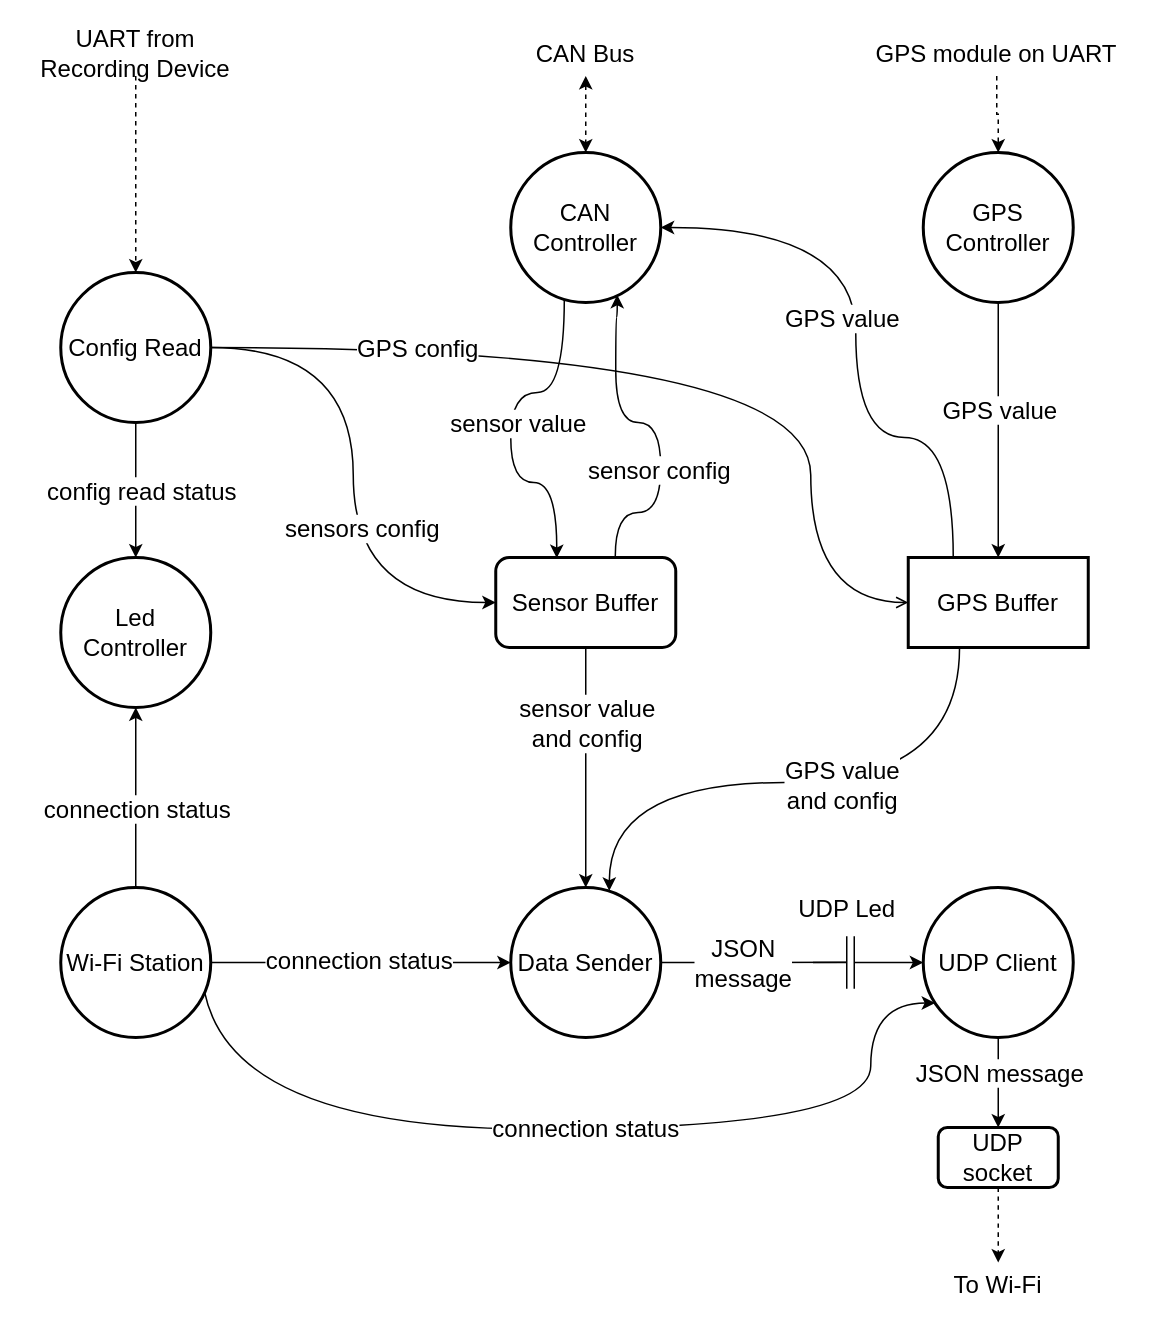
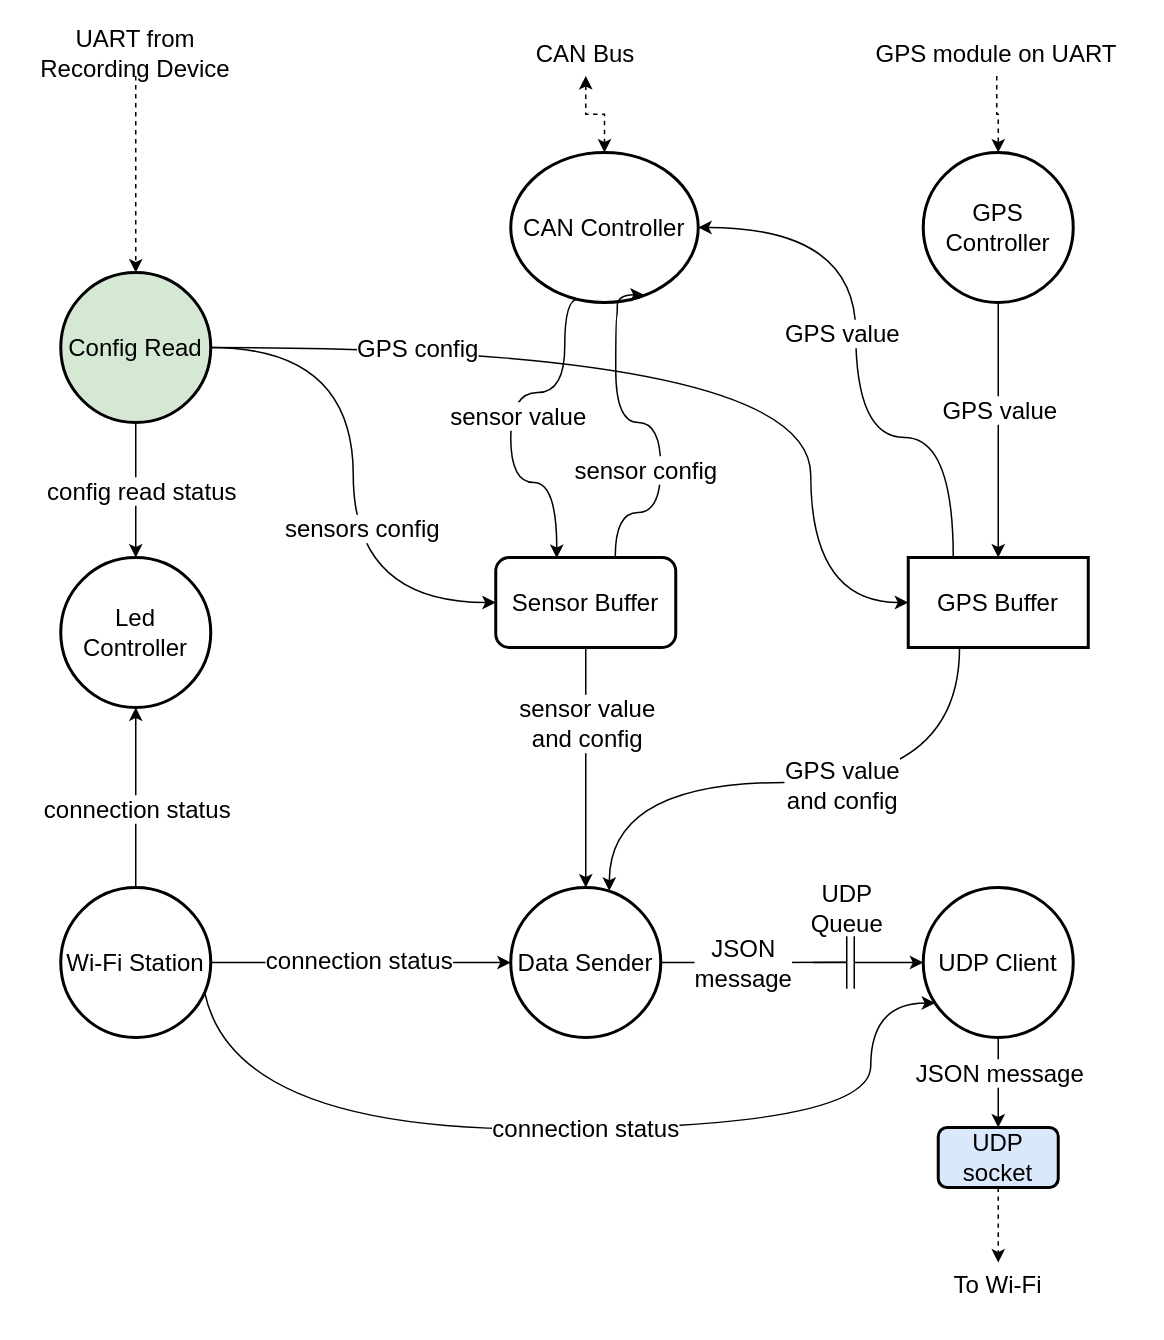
  <mxCell id="0" />
  <mxCell id="1" parent="0" />
  <mxCell id="2" style="edgeStyle=orthogonalEdgeStyle;curved=1;rounded=0;orthogonalLoop=1;jettySize=auto;html=1;exitX=0.357;exitY=0.979;exitDx=0;exitDy=0;fontSize=16;entryX=0.339;entryY=0.006;entryDx=0;entryDy=0;entryPerimeter=0;exitPerimeter=0;" parent="1" source="4" target="9" edge="1"><mxGeometry relative="1" as="geometry"><Array as="points"><mxPoint x="376" y="261" /><mxPoint x="340" y="261" /><mxPoint x="340" y="321" /><mxPoint x="371" y="321" /></Array></mxGeometry></mxCell>
  <mxCell id="3" value="sensor value" style="edgeLabel;html=1;align=center;verticalAlign=middle;resizable=0;points=[];fontSize=16;" parent="2" vertex="1" connectable="0"><mxGeometry x="-0.038" relative="1" as="geometry"><mxPoint x="4" y="3" as="offset" /></mxGeometry></mxCell>
- <mxCell id="4" value="CAN Controller" style="ellipse;whiteSpace=wrap;html=1;aspect=fixed;strokeWidth=2;fontSize=16;" parent="1" vertex="1"><mxGeometry x="340" y="101" width="100" height="100" as="geometry" /></mxCell>
+ <mxCell id="4" value="CAN Controller" style="ellipse;whiteSpace=wrap;html=1;aspect=fixed;strokeWidth=2;fontSize=16;" parent="1" vertex="1"><mxGeometry x="340" y="101" width="125" height="100" as="geometry" /></mxCell>
  <mxCell id="5" style="edgeStyle=orthogonalEdgeStyle;rounded=0;orthogonalLoop=1;jettySize=auto;html=1;entryX=0.5;entryY=0;entryDx=0;entryDy=0;fontSize=16;exitX=0.5;exitY=1;exitDx=0;exitDy=0;" parent="1" source="48" target="12" edge="1"><mxGeometry relative="1" as="geometry"><mxPoint x="667.5" y="191" as="sourcePoint" /></mxGeometry></mxCell>
  <mxCell id="6" value="GPS value" style="edgeLabel;html=1;align=center;verticalAlign=middle;resizable=0;points=[];fontSize=16;" parent="5" vertex="1" connectable="0"><mxGeometry x="-0.21" relative="1" as="geometry"><mxPoint y="4" as="offset" /></mxGeometry></mxCell>
  <mxCell id="7" style="edgeStyle=orthogonalEdgeStyle;rounded=0;orthogonalLoop=1;jettySize=auto;html=1;exitX=0.664;exitY=-0.011;exitDx=0;exitDy=0;entryX=0.71;entryY=0.949;entryDx=0;entryDy=0;entryPerimeter=0;exitPerimeter=0;curved=1;fontSize=16;" parent="1" source="9" target="4" edge="1"><mxGeometry relative="1" as="geometry"><Array as="points"><mxPoint x="410" y="341" /><mxPoint x="440" y="341" /><mxPoint x="440" y="281" /><mxPoint x="410" y="281" /><mxPoint x="410" y="211" /><mxPoint x="411" y="211" /></Array></mxGeometry></mxCell>
  <mxCell id="8" value="sensor config" style="edgeLabel;html=1;align=center;verticalAlign=middle;resizable=0;points=[];fontSize=16;" parent="7" vertex="1" connectable="0"><mxGeometry x="0.024" relative="1" as="geometry"><mxPoint y="31" as="offset" /></mxGeometry></mxCell>
  <mxCell id="9" value="Sensor Buffer" style="whiteSpace=wrap;html=1;strokeWidth=2;fontSize=16;rounded=1;" parent="1" vertex="1"><mxGeometry x="330" y="371" width="120" height="60" as="geometry" /></mxCell>
  <mxCell id="10" style="edgeStyle=orthogonalEdgeStyle;curved=1;rounded=0;orthogonalLoop=1;jettySize=auto;html=1;exitX=0.285;exitY=1;exitDx=0;exitDy=0;exitPerimeter=0;fontSize=16;entryX=0.657;entryY=0.022;entryDx=0;entryDy=0;entryPerimeter=0;" parent="1" source="12" target="14" edge="1"><mxGeometry relative="1" as="geometry"><Array as="points"><mxPoint x="639" y="521" /><mxPoint x="406" y="521" /></Array><mxPoint x="406" y="631" as="targetPoint" /></mxGeometry></mxCell>
  <mxCell id="11" value="&lt;div style=&quot;font-size: 16px;&quot;&gt;GPS value &lt;br style=&quot;font-size: 16px;&quot;&gt;&lt;/div&gt;&lt;font style=&quot;font-size: 16px;&quot;&gt;and config&lt;/font&gt;" style="edgeLabel;html=1;align=center;verticalAlign=middle;resizable=0;points=[];" vertex="1" connectable="0" parent="10"><mxGeometry x="-0.146" y="1" relative="1" as="geometry"><mxPoint as="offset" /></mxGeometry></mxCell>
  <mxCell id="12" value="GPS Buffer" style="rounded=0;whiteSpace=wrap;html=1;strokeWidth=2;fontSize=16;" parent="1" vertex="1"><mxGeometry x="605" y="371" width="120" height="60" as="geometry" /></mxCell>
  <mxCell id="13" style="edgeStyle=orthogonalEdgeStyle;rounded=0;orthogonalLoop=1;jettySize=auto;html=1;exitX=1;exitY=0.5;exitDx=0;exitDy=0;entryX=0.444;entryY=0.494;entryDx=0;entryDy=0;entryPerimeter=0;endArrow=none;endFill=0;" parent="1" source="14" target="22" edge="1"><mxGeometry relative="1" as="geometry" /></mxCell>
  <mxCell id="14" value="Data Sender" style="ellipse;whiteSpace=wrap;html=1;aspect=fixed;strokeWidth=2;fontSize=16;" parent="1" vertex="1"><mxGeometry x="340" y="591" width="100" height="100" as="geometry" /></mxCell>
  <mxCell id="15" style="edgeStyle=orthogonalEdgeStyle;curved=1;rounded=0;orthogonalLoop=1;jettySize=auto;html=1;exitX=0.5;exitY=1;exitDx=0;exitDy=0;fontSize=16;" parent="1" source="17" target="23" edge="1"><mxGeometry relative="1" as="geometry"><mxPoint x="250.88" y="965.92" as="sourcePoint" /></mxGeometry></mxCell>
  <mxCell id="16" value="JSON message" style="edgeLabel;html=1;align=center;verticalAlign=middle;resizable=0;points=[];fontSize=16;" parent="15" vertex="1" connectable="0"><mxGeometry x="0.152" y="-5" relative="1" as="geometry"><mxPoint x="5" y="-12" as="offset" /></mxGeometry></mxCell>
  <mxCell id="17" value="UDP Client" style="ellipse;whiteSpace=wrap;html=1;aspect=fixed;strokeWidth=2;fontSize=16;" parent="1" vertex="1"><mxGeometry x="615" y="591" width="100" height="100" as="geometry" /></mxCell>
  <mxCell id="18" value="" style="endArrow=classic;html=1;rounded=0;curved=1;exitX=0.5;exitY=1;exitDx=0;exitDy=0;entryX=0.5;entryY=0;entryDx=0;entryDy=0;fontSize=16;" parent="1" source="9" target="14" edge="1"><mxGeometry width="50" height="50" relative="1" as="geometry"><mxPoint x="520" y="611" as="sourcePoint" /><mxPoint x="570" y="561" as="targetPoint" /></mxGeometry></mxCell>
  <mxCell id="19" value="&lt;div style=&quot;font-size: 16px;&quot;&gt;sensor value &lt;br style=&quot;font-size: 16px;&quot;&gt;&lt;/div&gt;&lt;div style=&quot;font-size: 16px;&quot;&gt;and config&lt;br style=&quot;font-size: 16px;&quot;&gt;&lt;/div&gt;" style="edgeLabel;html=1;align=center;verticalAlign=middle;resizable=0;points=[];fontSize=16;" parent="18" vertex="1" connectable="0"><mxGeometry x="-0.289" y="-1" relative="1" as="geometry"><mxPoint x="1" y="-7" as="offset" /></mxGeometry></mxCell>
  <mxCell id="20" value="" style="edgeStyle=orthogonalEdgeStyle;curved=1;rounded=0;orthogonalLoop=1;jettySize=auto;html=1;fontSize=16;" parent="1" source="22" target="17" edge="1"><mxGeometry relative="1" as="geometry" /></mxCell>
  <mxCell id="21" value="&lt;div&gt;JSON&lt;/div&gt;&lt;div&gt;message&lt;/div&gt;" style="edgeLabel;html=1;align=center;verticalAlign=middle;resizable=0;points=[];fontSize=16;" parent="20" vertex="1" connectable="0"><mxGeometry x="-0.667" y="-1" relative="1" as="geometry"><mxPoint x="-106" y="-1" as="offset" /></mxGeometry></mxCell>
  <mxCell id="22" value="" style="pointerEvents=1;verticalLabelPosition=bottom;shadow=0;dashed=0;align=center;html=1;verticalAlign=top;shape=mxgraph.electrical.capacitors.capacitor_1;direction=east;fontSize=16;" parent="1" vertex="1"><mxGeometry x="541.5" y="623.5" width="50" height="35" as="geometry" /></mxCell>
- <mxCell id="23" value="UDP socket" style="rounded=1;whiteSpace=wrap;html=1;strokeWidth=2;fontSize=16;" parent="1" vertex="1"><mxGeometry x="625" y="751" width="80" height="40" as="geometry" /></mxCell>
- <mxCell id="24" value="UDP Led" style="text;strokeColor=none;align=center;fillColor=none;html=1;verticalAlign=middle;whiteSpace=wrap;rounded=0;fontSize=16;" parent="1" vertex="1"><mxGeometry x="528.25" y="590" width="72.5" height="30" as="geometry" /></mxCell>
+ <mxCell id="23" value="UDP socket" style="rounded=1;whiteSpace=wrap;html=1;strokeWidth=2;fontSize=16;fillColor=#dae8fc;" parent="1" vertex="1"><mxGeometry x="625" y="751" width="80" height="40" as="geometry" /></mxCell>
+ <mxCell id="24" value="UDP Queue" style="text;strokeColor=none;align=center;fillColor=none;html=1;verticalAlign=middle;whiteSpace=wrap;rounded=0;fontSize=16;" parent="1" vertex="1"><mxGeometry x="528.25" y="590" width="72.5" height="30" as="geometry" /></mxCell>
  <mxCell id="25" style="edgeStyle=orthogonalEdgeStyle;rounded=0;orthogonalLoop=1;jettySize=auto;html=1;exitX=0.5;exitY=1;exitDx=0;exitDy=0;entryX=0.5;entryY=0;entryDx=0;entryDy=0;fontSize=16;dashed=1;startArrow=classic;startFill=1;" parent="1" source="26" target="4" edge="1"><mxGeometry relative="1" as="geometry" /></mxCell>
  <mxCell id="26" value="CAN Bus" style="text;html=1;strokeColor=none;fillColor=none;align=center;verticalAlign=middle;whiteSpace=wrap;rounded=0;fontSize=16;" parent="1" vertex="1"><mxGeometry x="340" y="20" width="100" height="30" as="geometry" /></mxCell>
  <mxCell id="27" value="To Wi-Fi" style="text;html=1;strokeColor=none;fillColor=none;align=center;verticalAlign=middle;whiteSpace=wrap;rounded=0;fontSize=16;" parent="1" vertex="1"><mxGeometry x="615" y="841" width="100" height="30" as="geometry" /></mxCell>
  <mxCell id="28" value="" style="endArrow=classic;html=1;rounded=0;curved=1;exitX=0.5;exitY=1;exitDx=0;exitDy=0;fontSize=16;dashed=1;entryX=0.5;entryY=0;entryDx=0;entryDy=0;" parent="1" source="23" target="27" edge="1"><mxGeometry width="50" height="50" relative="1" as="geometry"><mxPoint x="650" y="621" as="sourcePoint" /><mxPoint x="-60" y="821" as="targetPoint" /></mxGeometry></mxCell>
  <mxCell id="29" style="edgeStyle=orthogonalEdgeStyle;rounded=0;orthogonalLoop=1;jettySize=auto;html=1;exitX=0.5;exitY=1;exitDx=0;exitDy=0;entryX=0.5;entryY=0;entryDx=0;entryDy=0;dashed=1;" parent="1" source="30" target="48" edge="1"><mxGeometry relative="1" as="geometry" /></mxCell>
  <mxCell id="30" value="GPS module on UART" style="text;html=1;strokeColor=none;fillColor=none;align=center;verticalAlign=middle;whiteSpace=wrap;rounded=0;fontSize=16;" parent="1" vertex="1"><mxGeometry x="574" y="20" width="180" height="30" as="geometry" /></mxCell>
  <mxCell id="31" style="edgeStyle=orthogonalEdgeStyle;rounded=0;orthogonalLoop=1;jettySize=auto;html=1;entryX=0;entryY=0.5;entryDx=0;entryDy=0;curved=1;exitX=1;exitY=0.5;exitDx=0;exitDy=0;fontSize=16;" parent="1" source="37" target="14" edge="1"><mxGeometry relative="1" as="geometry"><mxPoint x="200" y="771" as="sourcePoint" /></mxGeometry></mxCell>
  <mxCell id="32" value="connection status" style="edgeLabel;html=1;align=center;verticalAlign=middle;resizable=0;points=[];fontSize=16;" parent="31" vertex="1" connectable="0"><mxGeometry x="-0.132" y="6" relative="1" as="geometry"><mxPoint x="11" y="4" as="offset" /></mxGeometry></mxCell>
  <mxCell id="33" style="edgeStyle=orthogonalEdgeStyle;rounded=0;orthogonalLoop=1;jettySize=auto;html=1;exitX=0.986;exitY=0.586;exitDx=0;exitDy=0;curved=1;fontSize=16;exitPerimeter=0;" parent="1" target="17" edge="1"><mxGeometry relative="1" as="geometry"><mxPoint x="133.96" y="641" as="sourcePoint" /><mxPoint x="630" y="668" as="targetPoint" /><Array as="points"><mxPoint x="134" y="752" /><mxPoint x="580" y="752" /><mxPoint x="580" y="668" /></Array></mxGeometry></mxCell>
  <mxCell id="34" value="connection status" style="edgeLabel;html=1;align=center;verticalAlign=middle;resizable=0;points=[];fontSize=16;" parent="33" vertex="1" connectable="0"><mxGeometry x="-0.126" y="-2" relative="1" as="geometry"><mxPoint x="68" y="-3" as="offset" /></mxGeometry></mxCell>
  <mxCell id="35" style="edgeStyle=orthogonalEdgeStyle;rounded=0;orthogonalLoop=1;jettySize=auto;html=1;exitX=0.5;exitY=0;exitDx=0;exitDy=0;entryX=0.5;entryY=1;entryDx=0;entryDy=0;fontSize=16;" parent="1" source="37" target="45" edge="1"><mxGeometry relative="1" as="geometry" /></mxCell>
  <mxCell id="36" value="connection status" style="edgeLabel;html=1;align=center;verticalAlign=middle;resizable=0;points=[];fontSize=16;" parent="35" vertex="1" connectable="0"><mxGeometry x="0.166" y="1" relative="1" as="geometry"><mxPoint x="1" y="17" as="offset" /></mxGeometry></mxCell>
  <mxCell id="37" value="Wi-Fi Station" style="ellipse;whiteSpace=wrap;html=1;aspect=fixed;strokeWidth=2;fontSize=16;" parent="1" vertex="1"><mxGeometry x="40" y="591" width="100" height="100" as="geometry" /></mxCell>
  <mxCell id="38" style="edgeStyle=orthogonalEdgeStyle;rounded=0;orthogonalLoop=1;jettySize=auto;html=1;exitX=0.5;exitY=1;exitDx=0;exitDy=0;entryX=0.5;entryY=0;entryDx=0;entryDy=0;fontSize=16;" parent="1" source="44" target="45" edge="1"><mxGeometry relative="1" as="geometry" /></mxCell>
  <mxCell id="39" value="config read status" style="edgeLabel;html=1;align=center;verticalAlign=middle;resizable=0;points=[];fontSize=16;" parent="38" vertex="1" connectable="0"><mxGeometry x="0.025" y="3" relative="1" as="geometry"><mxPoint y="-1" as="offset" /></mxGeometry></mxCell>
  <mxCell id="40" style="edgeStyle=orthogonalEdgeStyle;rounded=0;orthogonalLoop=1;jettySize=auto;html=1;exitX=1;exitY=0.5;exitDx=0;exitDy=0;entryX=0;entryY=0.5;entryDx=0;entryDy=0;curved=1;fontSize=16;" parent="1" source="44" target="9" edge="1"><mxGeometry relative="1" as="geometry" /></mxCell>
  <mxCell id="41" value="sensors config" style="edgeLabel;html=1;align=center;verticalAlign=middle;resizable=0;points=[];fontSize=16;" parent="40" vertex="1" connectable="0"><mxGeometry x="0.162" y="18" relative="1" as="geometry"><mxPoint x="-13" y="6" as="offset" /></mxGeometry></mxCell>
- <mxCell id="42" style="edgeStyle=orthogonalEdgeStyle;rounded=0;orthogonalLoop=1;jettySize=auto;html=1;exitX=1;exitY=0.5;exitDx=0;exitDy=0;entryX=0;entryY=0.5;entryDx=0;entryDy=0;curved=1;fontSize=16;endArrow=open;" parent="1" source="44" target="12" edge="1"><mxGeometry relative="1" as="geometry"><Array as="points"><mxPoint x="540" y="231" /><mxPoint x="540" y="401" /></Array></mxGeometry></mxCell>
+ <mxCell id="42" style="edgeStyle=orthogonalEdgeStyle;rounded=0;orthogonalLoop=1;jettySize=auto;html=1;exitX=1;exitY=0.5;exitDx=0;exitDy=0;entryX=0;entryY=0.5;entryDx=0;entryDy=0;curved=1;fontSize=16;" parent="1" source="44" target="12" edge="1"><mxGeometry relative="1" as="geometry"><Array as="points"><mxPoint x="540" y="231" /><mxPoint x="540" y="401" /></Array></mxGeometry></mxCell>
  <mxCell id="43" value="GPS config" style="edgeLabel;html=1;align=center;verticalAlign=middle;resizable=0;points=[];fontSize=16;" parent="42" vertex="1" connectable="0"><mxGeometry x="0.444" y="-8" relative="1" as="geometry"><mxPoint x="-255" y="-58" as="offset" /></mxGeometry></mxCell>
- <mxCell id="44" value="Config Read" style="ellipse;whiteSpace=wrap;html=1;aspect=fixed;strokeWidth=2;fontSize=16;" parent="1" vertex="1"><mxGeometry x="40" y="181" width="100" height="100" as="geometry" /></mxCell>
+ <mxCell id="44" value="Config Read" style="ellipse;whiteSpace=wrap;html=1;aspect=fixed;strokeWidth=2;fontSize=16;fillColor=#d5e8d4;" parent="1" vertex="1"><mxGeometry x="40" y="181" width="100" height="100" as="geometry" /></mxCell>
  <mxCell id="45" value="Led Controller" style="ellipse;whiteSpace=wrap;html=1;aspect=fixed;strokeWidth=2;fontSize=16;" parent="1" vertex="1"><mxGeometry x="40" y="371" width="100" height="100" as="geometry" /></mxCell>
  <mxCell id="46" style="edgeStyle=orthogonalEdgeStyle;rounded=0;orthogonalLoop=1;jettySize=auto;html=1;exitX=0.5;exitY=1;exitDx=0;exitDy=0;entryX=0.5;entryY=0;entryDx=0;entryDy=0;dashed=1;fontSize=16;" parent="1" source="47" target="44" edge="1"><mxGeometry relative="1" as="geometry" /></mxCell>
  <mxCell id="47" value="UART from Recording Device" style="text;html=1;strokeColor=none;fillColor=none;align=center;verticalAlign=middle;whiteSpace=wrap;rounded=0;fontSize=16;" parent="1" vertex="1"><mxGeometry x="20" y="20" width="140" height="30" as="geometry" /></mxCell>
  <mxCell id="48" value="GPS Controller" style="ellipse;whiteSpace=wrap;html=1;aspect=fixed;strokeWidth=2;fontSize=16;" parent="1" vertex="1"><mxGeometry x="615" y="101" width="100" height="100" as="geometry" /></mxCell>
  <mxCell id="49" style="edgeStyle=orthogonalEdgeStyle;rounded=0;orthogonalLoop=1;jettySize=auto;html=1;entryX=1;entryY=0.5;entryDx=0;entryDy=0;fontSize=16;exitX=0.25;exitY=0;exitDx=0;exitDy=0;curved=1;" edge="1" parent="1" source="12" target="4"><mxGeometry relative="1" as="geometry"><mxPoint x="675" y="381" as="sourcePoint" /><mxPoint x="675" y="211" as="targetPoint" /><Array as="points"><mxPoint x="635" y="291" /><mxPoint x="570" y="291" /><mxPoint x="570" y="151" /></Array></mxGeometry></mxCell>
  <mxCell id="50" value="GPS value" style="edgeLabel;html=1;align=center;verticalAlign=middle;resizable=0;points=[];fontSize=16;" vertex="1" connectable="0" parent="49"><mxGeometry x="-0.21" relative="1" as="geometry"><mxPoint x="-10" y="-61" as="offset" /></mxGeometry></mxCell>
